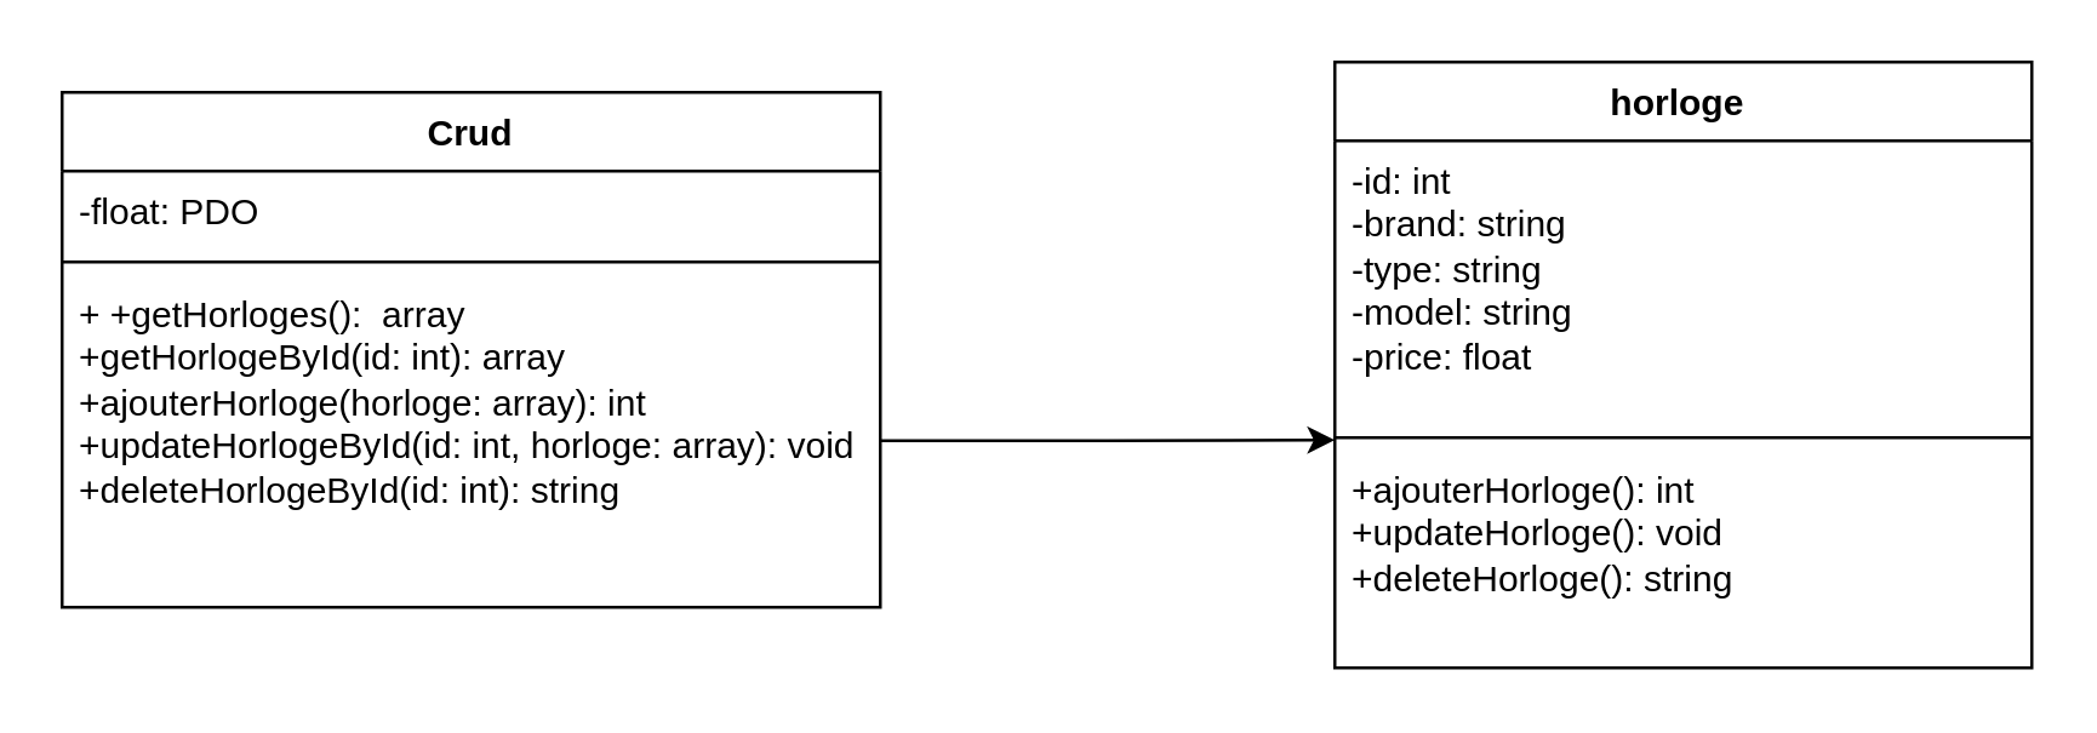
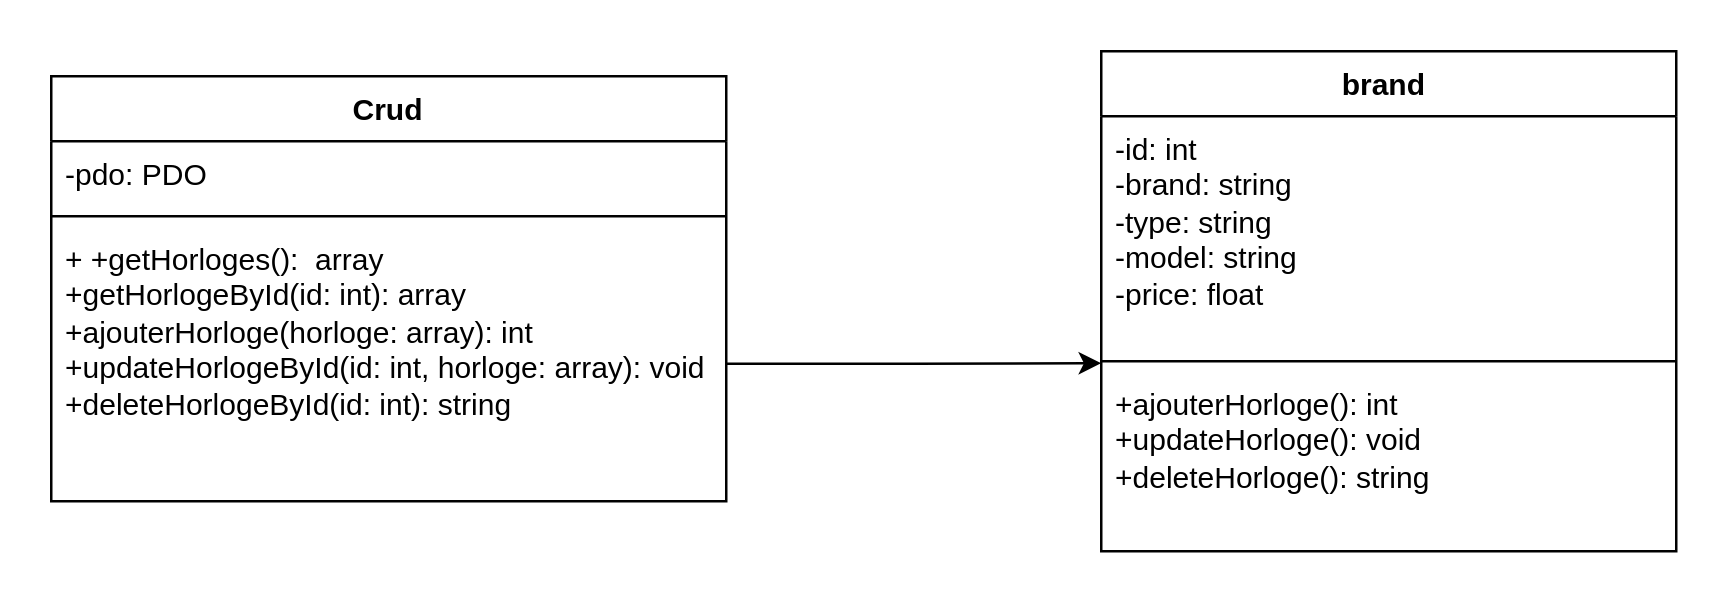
  <mxCell id="0" />
  <mxCell id="1" parent="0" />
  <mxCell id="2" value="  Crud  " style="swimlane;fontStyle=1;align=center;verticalAlign=top;childLayout=stackLayout;horizontal=1;startSize=26;horizontalStack=0;resizeParent=1;resizeParentMax=0;resizeLast=0;collapsible=1;marginBottom=0;whiteSpace=wrap;html=1;" vertex="1" parent="1"><mxGeometry x="20" y="30" width="270" height="170" as="geometry" /></mxCell>
- <mxCell id="3" value="-float: PDO  " style="text;strokeColor=none;fillColor=none;align=left;verticalAlign=top;spacingLeft=4;spacingRight=4;overflow=hidden;rotatable=0;points=[[0,0.5],[1,0.5]];portConstraint=eastwest;whiteSpace=wrap;html=1;" vertex="1" parent="2"><mxGeometry y="26" width="270" height="26" as="geometry" /></mxCell>
+ <mxCell id="3" value="-pdo: PDO  " style="text;strokeColor=none;fillColor=none;align=left;verticalAlign=top;spacingLeft=4;spacingRight=4;overflow=hidden;rotatable=0;points=[[0,0.5],[1,0.5]];portConstraint=eastwest;whiteSpace=wrap;html=1;" vertex="1" parent="2"><mxGeometry y="26" width="270" height="26" as="geometry" /></mxCell>
  <mxCell id="4" value="" style="line;strokeWidth=1;fillColor=none;align=left;verticalAlign=middle;spacingTop=-1;spacingLeft=3;spacingRight=3;rotatable=0;labelPosition=right;points=[];portConstraint=eastwest;strokeColor=inherit;" vertex="1" parent="2"><mxGeometry y="52" width="270" height="8" as="geometry" /></mxCell>
  <mxCell id="5" value="+&amp;nbsp;+getHorloges():&amp;nbsp; array&amp;nbsp;&lt;br&gt;+getHorlogeById(id: int): array&amp;nbsp;&lt;br&gt;+ajouterHorloge(horloge: array): int&amp;nbsp;&lt;br&gt;+updateHorlogeById(id: int, horloge: array): void&amp;nbsp;&lt;br&gt;+deleteHorlogeById(id: int): string&amp;nbsp;&lt;br&gt;&lt;br&gt;&amp;nbsp;&amp;nbsp;" style="text;strokeColor=none;fillColor=none;align=left;verticalAlign=top;spacingLeft=4;spacingRight=4;overflow=hidden;rotatable=0;points=[[0,0.5],[1,0.5]];portConstraint=eastwest;whiteSpace=wrap;html=1;" vertex="1" parent="2"><mxGeometry y="60" width="270" height="110" as="geometry" /></mxCell>
- <mxCell id="6" value="horloge&amp;nbsp;" style="swimlane;fontStyle=1;align=center;verticalAlign=top;childLayout=stackLayout;horizontal=1;startSize=26;horizontalStack=0;resizeParent=1;resizeParentMax=0;resizeLast=0;collapsible=1;marginBottom=0;whiteSpace=wrap;html=1;" vertex="1" parent="1"><mxGeometry x="440" y="20" width="230" height="200" as="geometry" /></mxCell>
+ <mxCell id="6" value="brand&amp;nbsp;" style="swimlane;fontStyle=1;align=center;verticalAlign=top;childLayout=stackLayout;horizontal=1;startSize=26;horizontalStack=0;resizeParent=1;resizeParentMax=0;resizeLast=0;collapsible=1;marginBottom=0;whiteSpace=wrap;html=1;" vertex="1" parent="1"><mxGeometry x="440" y="20" width="230" height="200" as="geometry" /></mxCell>
  <mxCell id="7" value="-id: int&amp;nbsp; &amp;nbsp; &amp;nbsp;&lt;br&gt;-brand: string&amp;nbsp;&lt;br&gt;-type: string&amp;nbsp;&lt;br&gt;-model: string&amp;nbsp;&lt;br&gt;-price: float&amp;nbsp; &amp;nbsp; &amp;nbsp; &amp;nbsp; &amp;nbsp; &amp;nbsp; &amp;nbsp; &amp;nbsp; &amp;nbsp;&amp;nbsp; &amp;nbsp; &amp;nbsp; &amp;nbsp; &amp;nbsp; &amp;nbsp; &amp;nbsp; &amp;nbsp;&amp;nbsp; &amp;nbsp; &amp;nbsp; &amp;nbsp; &amp;nbsp; &amp;nbsp; &amp;nbsp; &amp;nbsp;&amp;nbsp;&amp;nbsp; &amp;nbsp; &amp;nbsp; &amp;nbsp; &amp;nbsp; &amp;nbsp; &amp;nbsp; &amp;nbsp; &amp;nbsp; &amp;nbsp; &amp;nbsp; &amp;nbsp; &amp;nbsp; &amp;nbsp; &amp;nbsp; &amp;nbsp;&amp;nbsp;" style="text;strokeColor=none;fillColor=none;align=left;verticalAlign=top;spacingLeft=4;spacingRight=4;overflow=hidden;rotatable=0;points=[[0,0.5],[1,0.5]];portConstraint=eastwest;whiteSpace=wrap;html=1;" vertex="1" parent="6"><mxGeometry y="26" width="230" height="94" as="geometry" /></mxCell>
  <mxCell id="8" value="" style="line;strokeWidth=1;fillColor=none;align=left;verticalAlign=middle;spacingTop=-1;spacingLeft=3;spacingRight=3;rotatable=0;labelPosition=right;points=[];portConstraint=eastwest;strokeColor=inherit;" vertex="1" parent="6"><mxGeometry y="120" width="230" height="8" as="geometry" /></mxCell>
  <mxCell id="9" value="+ajouterHorloge(): int&amp;nbsp; &amp;nbsp; &lt;br&gt;+updateHorloge(): void&amp;nbsp;&lt;br&gt;+deleteHorloge(): string&lt;span style=&quot;background-color: initial;&quot;&gt;&amp;nbsp;&lt;/span&gt;&amp;nbsp; &amp;nbsp; &amp;nbsp; &amp;nbsp;&amp;nbsp;" style="text;strokeColor=none;fillColor=none;align=left;verticalAlign=top;spacingLeft=4;spacingRight=4;overflow=hidden;rotatable=0;points=[[0,0.5],[1,0.5]];portConstraint=eastwest;whiteSpace=wrap;html=1;" vertex="1" parent="6"><mxGeometry y="128" width="230" height="72" as="geometry" /></mxCell>
  <mxCell id="10" style="edgeStyle=orthogonalEdgeStyle;rounded=0;orthogonalLoop=1;jettySize=auto;html=1;entryX=0;entryY=0.6;entryDx=0;entryDy=0;entryPerimeter=0;" edge="1" parent="1" source="5" target="8"><mxGeometry relative="1" as="geometry"><mxPoint x="430" y="145" as="targetPoint" /></mxGeometry></mxCell>
